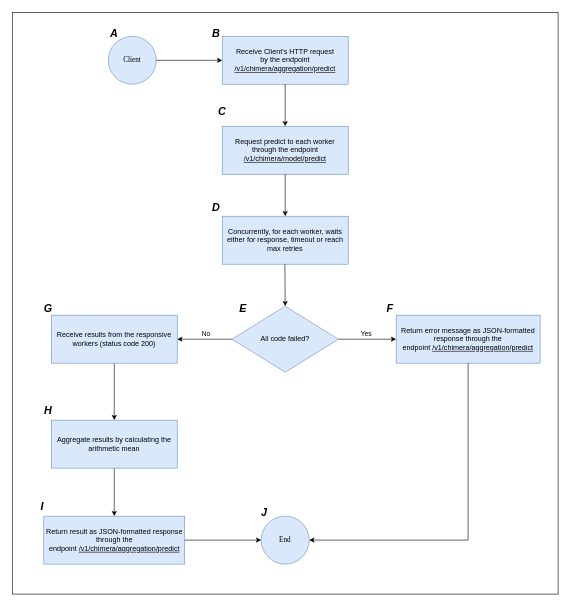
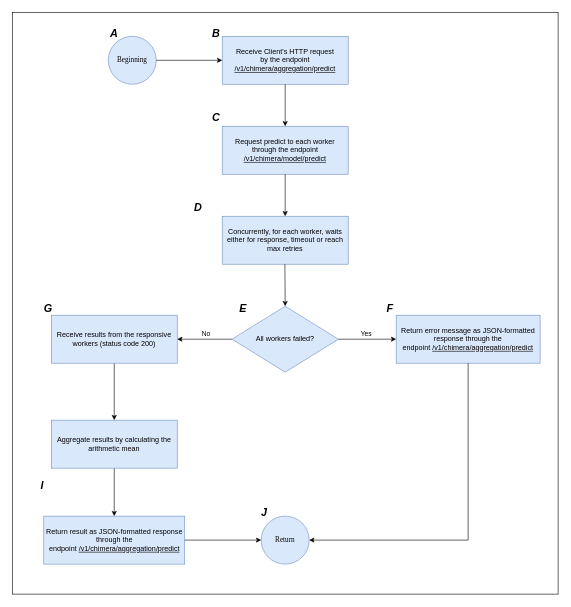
  <mxCell id="0" />
  <mxCell id="1" parent="0" />
  <mxCell id="2" value="" style="rounded=0;whiteSpace=wrap;html=1;" vertex="1" parent="1"><mxGeometry x="20" y="20" width="910" height="970" as="geometry" /></mxCell>
- <mxCell id="3" value="&lt;font face=&quot;Verdana&quot;&gt;Client&lt;/font&gt;" style="ellipse;whiteSpace=wrap;html=1;aspect=fixed;fillColor=#dae8fc;strokeColor=#6c8ebf;" parent="1" vertex="1"><mxGeometry x="180" y="60" width="80" height="80" as="geometry" /></mxCell>
+ <mxCell id="3" value="&lt;font face=&quot;Verdana&quot;&gt;Beginning&lt;/font&gt;" style="ellipse;whiteSpace=wrap;html=1;aspect=fixed;fillColor=#dae8fc;strokeColor=#6c8ebf;" parent="1" vertex="1"><mxGeometry x="180" y="60" width="80" height="80" as="geometry" /></mxCell>
  <mxCell id="4" value="&lt;font face=&quot;Helvetica&quot; style=&quot;font-size: 18px;&quot;&gt;&lt;i style=&quot;&quot;&gt;&lt;b style=&quot;&quot;&gt;A&lt;/b&gt;&lt;/i&gt;&lt;/font&gt;" style="text;html=1;align=center;verticalAlign=middle;whiteSpace=wrap;rounded=0;" parent="1" vertex="1"><mxGeometry x="160" y="40" width="60" height="30" as="geometry" /></mxCell>
  <mxCell id="5" value="Receive Client's HTTP request&lt;div&gt;by the endpoint &lt;u&gt;/v1/chimera/aggregation/predict&lt;/u&gt;&lt;/div&gt;" style="rounded=0;whiteSpace=wrap;html=1;fillColor=#dae8fc;strokeColor=#6c8ebf;" parent="1" vertex="1"><mxGeometry x="370" y="60" width="210" height="80" as="geometry" /></mxCell>
  <mxCell id="6" value="Request predict to each worker through the endpoint &lt;u&gt;/v1/chimera/model/predict&lt;/u&gt;" style="rounded=0;whiteSpace=wrap;html=1;fillColor=#dae8fc;strokeColor=#6c8ebf;" parent="1" vertex="1"><mxGeometry x="370" y="210" width="210" height="80" as="geometry" /></mxCell>
  <mxCell id="7" value="" style="endArrow=classic;html=1;rounded=0;exitX=1;exitY=0.5;exitDx=0;exitDy=0;entryX=0;entryY=0.5;entryDx=0;entryDy=0;" parent="1" source="3" target="5" edge="1"><mxGeometry width="50" height="50" relative="1" as="geometry"><mxPoint x="460" y="320" as="sourcePoint" /><mxPoint x="510" y="270" as="targetPoint" /></mxGeometry></mxCell>
  <mxCell id="8" value="&lt;font face=&quot;Helvetica&quot; style=&quot;font-size: 18px;&quot;&gt;&lt;i style=&quot;&quot;&gt;&lt;b style=&quot;&quot;&gt;B&lt;/b&gt;&lt;/i&gt;&lt;/font&gt;" style="text;html=1;align=center;verticalAlign=middle;whiteSpace=wrap;rounded=0;" parent="1" vertex="1"><mxGeometry x="330" y="40" width="60" height="30" as="geometry" /></mxCell>
  <mxCell id="9" value="" style="endArrow=classic;html=1;rounded=0;exitX=0.5;exitY=1;exitDx=0;exitDy=0;entryX=0.5;entryY=0;entryDx=0;entryDy=0;" parent="1" source="5" target="6" edge="1"><mxGeometry width="50" height="50" relative="1" as="geometry"><mxPoint x="390" y="320" as="sourcePoint" /><mxPoint x="450" y="240" as="targetPoint" /></mxGeometry></mxCell>
  <mxCell id="10" value="" style="edgeStyle=orthogonalEdgeStyle;rounded=0;orthogonalLoop=1;jettySize=auto;html=1;" parent="1" source="11" target="24" edge="1"><mxGeometry relative="1" as="geometry" /></mxCell>
  <mxCell id="11" value="Receive results from the responsive workers (status code 200)" style="rounded=0;whiteSpace=wrap;html=1;fillColor=#dae8fc;strokeColor=#6c8ebf;" parent="1" vertex="1"><mxGeometry x="85" y="525" width="210" height="80" as="geometry" /></mxCell>
  <mxCell id="12" value="" style="endArrow=classic;html=1;rounded=0;exitX=0.5;exitY=1;exitDx=0;exitDy=0;entryX=0.5;entryY=0;entryDx=0;entryDy=0;" parent="1" source="6" edge="1"><mxGeometry width="50" height="50" relative="1" as="geometry"><mxPoint x="390" y="320" as="sourcePoint" /><mxPoint x="475" y="360" as="targetPoint" /></mxGeometry></mxCell>
- <mxCell id="13" value="All code failed?" style="rhombus;whiteSpace=wrap;html=1;fillColor=#dae8fc;strokeColor=#6c8ebf;" parent="1" vertex="1"><mxGeometry x="386.25" y="510" width="177.5" height="110" as="geometry" /></mxCell>
+ <mxCell id="13" value="All workers failed?" style="rhombus;whiteSpace=wrap;html=1;fillColor=#dae8fc;strokeColor=#6c8ebf;" parent="1" vertex="1"><mxGeometry x="386.25" y="510" width="177.5" height="110" as="geometry" /></mxCell>
  <mxCell id="14" value="Concurrently, for each worker, waits either for response, timeout or reach max retries" style="rounded=0;whiteSpace=wrap;html=1;fillColor=#dae8fc;strokeColor=#6c8ebf;" parent="1" vertex="1"><mxGeometry x="370" y="360" width="210" height="80" as="geometry" /></mxCell>
  <mxCell id="15" value="" style="endArrow=classic;html=1;rounded=0;exitX=0.5;exitY=1;exitDx=0;exitDy=0;entryX=0.5;entryY=0;entryDx=0;entryDy=0;" parent="1" target="13" edge="1"><mxGeometry width="50" height="50" relative="1" as="geometry"><mxPoint x="474.5" y="440" as="sourcePoint" /><mxPoint x="474.5" y="510" as="targetPoint" /></mxGeometry></mxCell>
  <mxCell id="16" value="" style="endArrow=classic;html=1;rounded=0;exitX=1;exitY=0.5;exitDx=0;exitDy=0;entryX=0;entryY=0.5;entryDx=0;entryDy=0;" parent="1" source="13" target="20" edge="1"><mxGeometry width="50" height="50" relative="1" as="geometry"><mxPoint x="390" y="520" as="sourcePoint" /><mxPoint x="660" y="565" as="targetPoint" /></mxGeometry></mxCell>
  <mxCell id="17" value="Yes" style="edgeLabel;html=1;align=center;verticalAlign=middle;resizable=0;points=[];" parent="16" vertex="1" connectable="0"><mxGeometry x="-0.351" y="3" relative="1" as="geometry"><mxPoint x="15" y="-7" as="offset" /></mxGeometry></mxCell>
  <mxCell id="18" value="" style="endArrow=classic;html=1;rounded=0;exitX=0;exitY=0.5;exitDx=0;exitDy=0;entryX=1;entryY=0.5;entryDx=0;entryDy=0;" parent="1" source="13" target="11" edge="1"><mxGeometry width="50" height="50" relative="1" as="geometry"><mxPoint x="574" y="575" as="sourcePoint" /><mxPoint x="300" y="565" as="targetPoint" /></mxGeometry></mxCell>
  <mxCell id="19" value="No" style="edgeLabel;html=1;align=center;verticalAlign=middle;resizable=0;points=[];" parent="18" vertex="1" connectable="0"><mxGeometry x="0.086" y="-2" relative="1" as="geometry"><mxPoint x="6" y="-8" as="offset" /></mxGeometry></mxCell>
  <mxCell id="20" value="Return error message as JSON-formatted response through the endpoint&amp;nbsp;&lt;u&gt;/v1/chimera/aggregation/predict&lt;/u&gt;" style="rounded=0;whiteSpace=wrap;html=1;fillColor=#dae8fc;strokeColor=#6c8ebf;" parent="1" vertex="1"><mxGeometry x="660" y="525" width="240" height="80" as="geometry" /></mxCell>
- <mxCell id="21" value="&lt;font face=&quot;Verdana&quot;&gt;End&lt;/font&gt;" style="ellipse;whiteSpace=wrap;html=1;aspect=fixed;fillColor=#dae8fc;strokeColor=#6c8ebf;" parent="1" vertex="1"><mxGeometry x="435" y="860" width="80" height="80" as="geometry" /></mxCell>
+ <mxCell id="21" value="&lt;font face=&quot;Verdana&quot;&gt;Return&lt;/font&gt;" style="ellipse;whiteSpace=wrap;html=1;aspect=fixed;fillColor=#dae8fc;strokeColor=#6c8ebf;" parent="1" vertex="1"><mxGeometry x="435" y="860" width="80" height="80" as="geometry" /></mxCell>
  <mxCell id="22" value="" style="endArrow=classic;html=1;rounded=0;exitX=0.5;exitY=1;exitDx=0;exitDy=0;entryX=1;entryY=0.5;entryDx=0;entryDy=0;" parent="1" source="20" target="21" edge="1"><mxGeometry width="50" height="50" relative="1" as="geometry"><mxPoint x="390" y="720" as="sourcePoint" /><mxPoint x="765" y="1620" as="targetPoint" /><Array as="points"><mxPoint x="780" y="900" /></Array></mxGeometry></mxCell>
  <mxCell id="23" value="" style="edgeStyle=orthogonalEdgeStyle;rounded=0;orthogonalLoop=1;jettySize=auto;html=1;" parent="1" source="24" target="25" edge="1"><mxGeometry relative="1" as="geometry" /></mxCell>
  <mxCell id="24" value="Aggregate results by calculating the arithmetic mean" style="rounded=0;whiteSpace=wrap;html=1;fillColor=#dae8fc;strokeColor=#6c8ebf;" parent="1" vertex="1"><mxGeometry x="85" y="700" width="210" height="80" as="geometry" /></mxCell>
  <mxCell id="25" value="Return result as JSON-formatted response through the endpoint&amp;nbsp;&lt;u&gt;/v1/chimera/aggregation/predict&lt;/u&gt;" style="rounded=0;whiteSpace=wrap;html=1;fillColor=#dae8fc;strokeColor=#6c8ebf;" parent="1" vertex="1"><mxGeometry x="72.5" y="860" width="235" height="80" as="geometry" /></mxCell>
  <mxCell id="26" value="" style="endArrow=classic;html=1;rounded=0;exitX=1;exitY=0.5;exitDx=0;exitDy=0;entryX=0;entryY=0.5;entryDx=0;entryDy=0;" parent="1" source="25" target="21" edge="1"><mxGeometry width="50" height="50" relative="1" as="geometry"><mxPoint x="390" y="720" as="sourcePoint" /><mxPoint x="440" y="670" as="targetPoint" /></mxGeometry></mxCell>
- <mxCell id="27" value="&lt;font face=&quot;Helvetica&quot; style=&quot;font-size: 18px;&quot;&gt;&lt;i style=&quot;&quot;&gt;&lt;b style=&quot;&quot;&gt;C&lt;/b&gt;&lt;/i&gt;&lt;/font&gt;" style="text;html=1;align=center;verticalAlign=middle;whiteSpace=wrap;rounded=0;" parent="1" vertex="1"><mxGeometry x="340" y="170" width="60" height="30" as="geometry" /></mxCell>
- <mxCell id="28" value="&lt;font face=&quot;Helvetica&quot; style=&quot;font-size: 18px;&quot;&gt;&lt;i style=&quot;&quot;&gt;&lt;b style=&quot;&quot;&gt;D&lt;/b&gt;&lt;/i&gt;&lt;/font&gt;" style="text;html=1;align=center;verticalAlign=middle;whiteSpace=wrap;rounded=0;" parent="1" vertex="1"><mxGeometry x="330" y="330" width="60" height="30" as="geometry" /></mxCell>
- <mxCell id="29" value="&lt;font face=&quot;Helvetica&quot; style=&quot;font-size: 18px;&quot;&gt;&lt;i style=&quot;&quot;&gt;&lt;b style=&quot;&quot;&gt;H&lt;/b&gt;&lt;/i&gt;&lt;/font&gt;" style="text;html=1;align=center;verticalAlign=middle;whiteSpace=wrap;rounded=0;" parent="1" vertex="1"><mxGeometry x="50" y="670" width="60" height="30" as="geometry" /></mxCell>
+ <mxCell id="27" value="&lt;font face=&quot;Helvetica&quot; style=&quot;font-size: 18px;&quot;&gt;&lt;i style=&quot;&quot;&gt;&lt;b style=&quot;&quot;&gt;C&lt;/b&gt;&lt;/i&gt;&lt;/font&gt;" style="text;html=1;align=center;verticalAlign=middle;whiteSpace=wrap;rounded=0;" parent="1" vertex="1"><mxGeometry x="330" y="180" width="60" height="30" as="geometry" /></mxCell>
+ <mxCell id="28" value="&lt;font face=&quot;Helvetica&quot; style=&quot;font-size: 18px;&quot;&gt;&lt;i style=&quot;&quot;&gt;&lt;b style=&quot;&quot;&gt;D&lt;/b&gt;&lt;/i&gt;&lt;/font&gt;" style="text;html=1;align=center;verticalAlign=middle;whiteSpace=wrap;rounded=0;" parent="1" vertex="1"><mxGeometry x="300" y="330" width="60" height="30" as="geometry" /></mxCell>
  <mxCell id="30" value="&lt;font face=&quot;Helvetica&quot; style=&quot;font-size: 18px;&quot;&gt;&lt;i style=&quot;&quot;&gt;&lt;b style=&quot;&quot;&gt;F&lt;/b&gt;&lt;/i&gt;&lt;/font&gt;" style="text;html=1;align=center;verticalAlign=middle;whiteSpace=wrap;rounded=0;" parent="1" vertex="1"><mxGeometry x="620" y="500" width="60" height="30" as="geometry" /></mxCell>
  <mxCell id="31" value="&lt;font face=&quot;Helvetica&quot; style=&quot;font-size: 18px;&quot;&gt;&lt;i style=&quot;&quot;&gt;&lt;b style=&quot;&quot;&gt;G&lt;/b&gt;&lt;/i&gt;&lt;/font&gt;" style="text;html=1;align=center;verticalAlign=middle;whiteSpace=wrap;rounded=0;" parent="1" vertex="1"><mxGeometry x="50" y="500" width="60" height="30" as="geometry" /></mxCell>
  <mxCell id="32" value="&lt;font face=&quot;Helvetica&quot; style=&quot;font-size: 18px;&quot;&gt;&lt;i style=&quot;&quot;&gt;&lt;b style=&quot;&quot;&gt;E&lt;/b&gt;&lt;/i&gt;&lt;/font&gt;" style="text;html=1;align=center;verticalAlign=middle;whiteSpace=wrap;rounded=0;" parent="1" vertex="1"><mxGeometry x="375" y="500" width="60" height="30" as="geometry" /></mxCell>
- <mxCell id="33" value="&lt;font face=&quot;Helvetica&quot; style=&quot;font-size: 18px;&quot;&gt;&lt;i style=&quot;&quot;&gt;&lt;b style=&quot;&quot;&gt;I&lt;/b&gt;&lt;/i&gt;&lt;/font&gt;" style="text;html=1;align=center;verticalAlign=middle;whiteSpace=wrap;rounded=0;" parent="1" vertex="1"><mxGeometry x="40" y="830" width="60" height="30" as="geometry" /></mxCell>
+ <mxCell id="33" value="&lt;font face=&quot;Helvetica&quot; style=&quot;font-size: 18px;&quot;&gt;&lt;i style=&quot;&quot;&gt;&lt;b style=&quot;&quot;&gt;I&lt;/b&gt;&lt;/i&gt;&lt;/font&gt;" style="text;html=1;align=center;verticalAlign=middle;whiteSpace=wrap;rounded=0;" parent="1" vertex="1"><mxGeometry x="40" y="795" width="60" height="30" as="geometry" /></mxCell>
  <mxCell id="34" value="&lt;font face=&quot;Helvetica&quot; style=&quot;font-size: 18px;&quot;&gt;&lt;i style=&quot;&quot;&gt;&lt;b style=&quot;&quot;&gt;J&lt;/b&gt;&lt;/i&gt;&lt;/font&gt;" style="text;html=1;align=center;verticalAlign=middle;whiteSpace=wrap;rounded=0;" parent="1" vertex="1"><mxGeometry x="410" y="840" width="60" height="30" as="geometry" /></mxCell>
